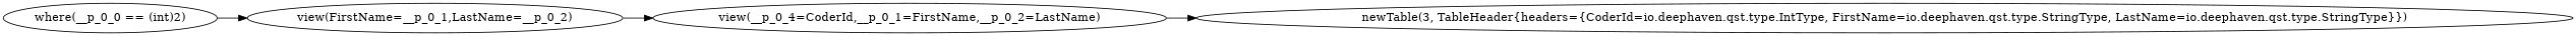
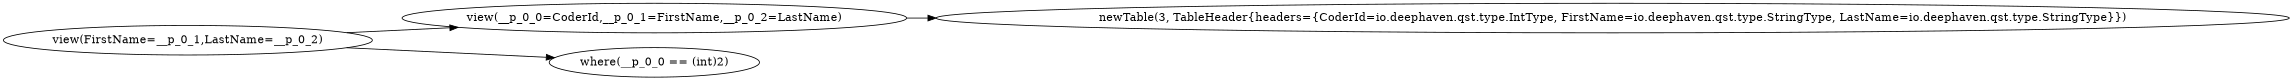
  digraph {
    rankdir=LR
    n1 [label="newTable(3, TableHeader{headers={CoderId=io.deephaven.qst.type.IntType, FirstName=io.deephaven.qst.type.StringType, LastName=io.deephaven.qst.type.StringType}})"]
-   n2 [label="view(__p_0_4=CoderId,__p_0_1=FirstName,__p_0_2=LastName)"]
+   n2 [label="view(__p_0_0=CoderId,__p_0_1=FirstName,__p_0_2=LastName)"]
    n3 [label="where(__p_0_0 == (int)2)"]
    n4 [label="view(FirstName=__p_0_1,LastName=__p_0_2)"]
    n2 -> n1
    n4 -> n2
-   n3 -> n4
+   n4 -> n3
  }
